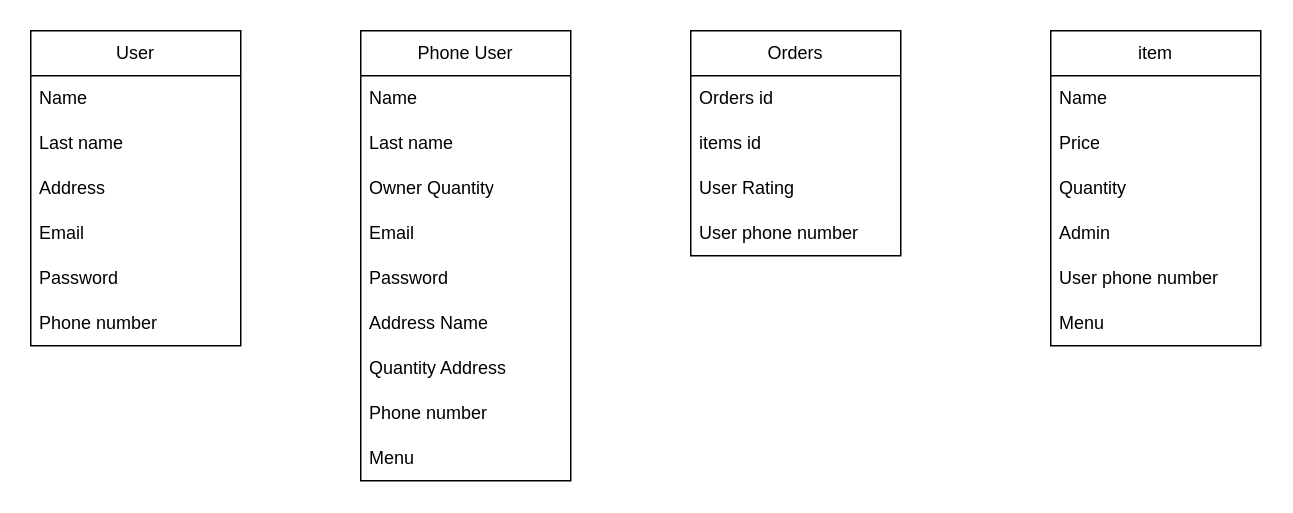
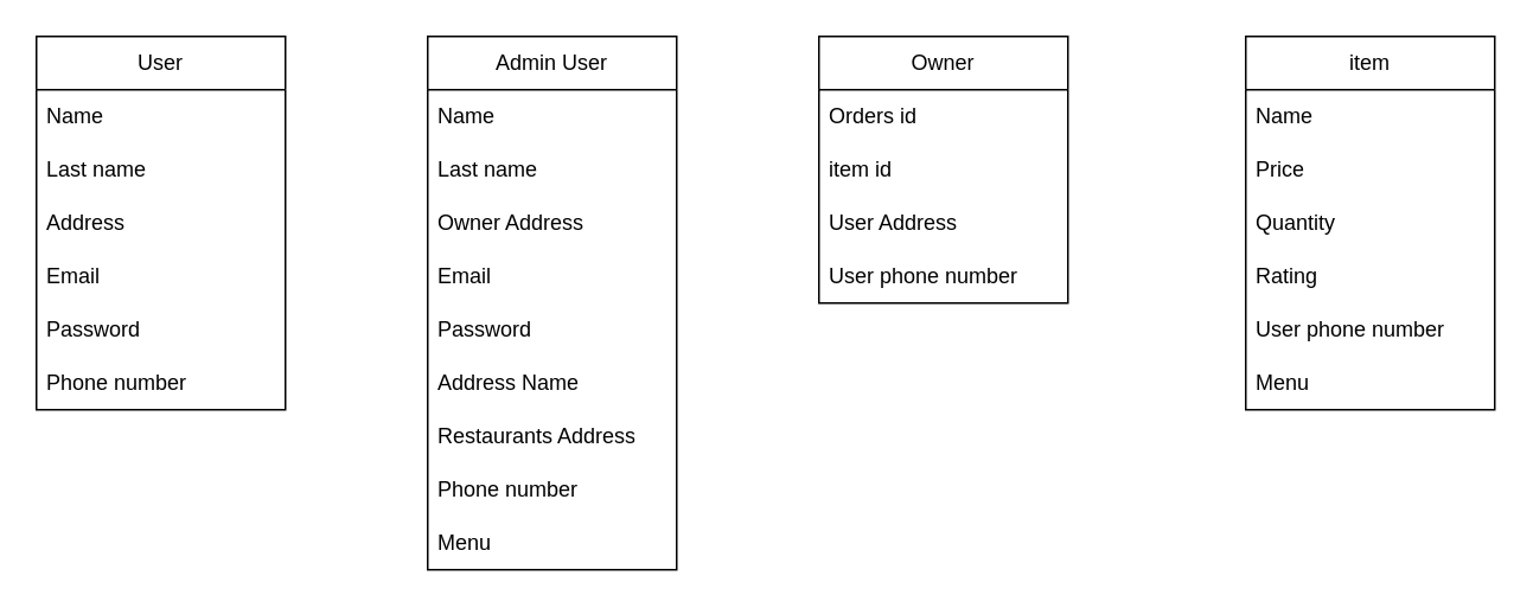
  <mxCell id="0" />
  <mxCell id="1" parent="0" />
  <mxCell id="2" value="User" style="swimlane;fontStyle=0;childLayout=stackLayout;horizontal=1;startSize=30;horizontalStack=0;resizeParent=1;resizeParentMax=0;resizeLast=0;collapsible=1;marginBottom=0;whiteSpace=wrap;html=1;" vertex="1" parent="1"><mxGeometry x="20" y="20" width="140" height="210" as="geometry" /></mxCell>
  <mxCell id="3" value="Name&lt;span style=&quot;white-space: pre;&quot;&gt;&#09;&lt;/span&gt;" style="text;strokeColor=none;fillColor=none;align=left;verticalAlign=middle;spacingLeft=4;spacingRight=4;overflow=hidden;points=[[0,0.5],[1,0.5]];portConstraint=eastwest;rotatable=0;whiteSpace=wrap;html=1;" vertex="1" parent="2"><mxGeometry y="30" width="140" height="30" as="geometry" /></mxCell>
  <mxCell id="4" value="Last name" style="text;strokeColor=none;fillColor=none;align=left;verticalAlign=middle;spacingLeft=4;spacingRight=4;overflow=hidden;points=[[0,0.5],[1,0.5]];portConstraint=eastwest;rotatable=0;whiteSpace=wrap;html=1;" vertex="1" parent="2"><mxGeometry y="60" width="140" height="30" as="geometry" /></mxCell>
  <mxCell id="5" value="Address&lt;span style=&quot;white-space: pre;&quot;&gt;&#09;&lt;/span&gt;" style="text;strokeColor=none;fillColor=none;align=left;verticalAlign=middle;spacingLeft=4;spacingRight=4;overflow=hidden;points=[[0,0.5],[1,0.5]];portConstraint=eastwest;rotatable=0;whiteSpace=wrap;html=1;" vertex="1" parent="2"><mxGeometry y="90" width="140" height="30" as="geometry" /></mxCell>
  <mxCell id="6" value="Email" style="text;strokeColor=none;fillColor=none;align=left;verticalAlign=middle;spacingLeft=4;spacingRight=4;overflow=hidden;points=[[0,0.5],[1,0.5]];portConstraint=eastwest;rotatable=0;whiteSpace=wrap;html=1;" vertex="1" parent="2"><mxGeometry y="120" width="140" height="30" as="geometry" /></mxCell>
  <mxCell id="7" value="Password" style="text;strokeColor=none;fillColor=none;align=left;verticalAlign=middle;spacingLeft=4;spacingRight=4;overflow=hidden;points=[[0,0.5],[1,0.5]];portConstraint=eastwest;rotatable=0;whiteSpace=wrap;html=1;" vertex="1" parent="2"><mxGeometry y="150" width="140" height="30" as="geometry" /></mxCell>
  <mxCell id="8" value="Phone number" style="text;strokeColor=none;fillColor=none;align=left;verticalAlign=middle;spacingLeft=4;spacingRight=4;overflow=hidden;points=[[0,0.5],[1,0.5]];portConstraint=eastwest;rotatable=0;whiteSpace=wrap;html=1;" vertex="1" parent="2"><mxGeometry y="180" width="140" height="30" as="geometry" /></mxCell>
- <mxCell id="9" value="Phone User" style="swimlane;fontStyle=0;childLayout=stackLayout;horizontal=1;startSize=30;horizontalStack=0;resizeParent=1;resizeParentMax=0;resizeLast=0;collapsible=1;marginBottom=0;whiteSpace=wrap;html=1;" vertex="1" parent="1"><mxGeometry x="240" y="20" width="140" height="300" as="geometry" /></mxCell>
+ <mxCell id="9" value="Admin User" style="swimlane;fontStyle=0;childLayout=stackLayout;horizontal=1;startSize=30;horizontalStack=0;resizeParent=1;resizeParentMax=0;resizeLast=0;collapsible=1;marginBottom=0;whiteSpace=wrap;html=1;" vertex="1" parent="1"><mxGeometry x="240" y="20" width="140" height="300" as="geometry" /></mxCell>
  <mxCell id="10" value="Name&lt;span style=&quot;white-space: pre;&quot;&gt;&#09;&lt;/span&gt;" style="text;strokeColor=none;fillColor=none;align=left;verticalAlign=middle;spacingLeft=4;spacingRight=4;overflow=hidden;points=[[0,0.5],[1,0.5]];portConstraint=eastwest;rotatable=0;whiteSpace=wrap;html=1;" vertex="1" parent="9"><mxGeometry y="30" width="140" height="30" as="geometry" /></mxCell>
  <mxCell id="11" value="Last name" style="text;strokeColor=none;fillColor=none;align=left;verticalAlign=middle;spacingLeft=4;spacingRight=4;overflow=hidden;points=[[0,0.5],[1,0.5]];portConstraint=eastwest;rotatable=0;whiteSpace=wrap;html=1;" vertex="1" parent="9"><mxGeometry y="60" width="140" height="30" as="geometry" /></mxCell>
- <mxCell id="12" value="Owner Quantity" style="text;strokeColor=none;fillColor=none;align=left;verticalAlign=middle;spacingLeft=4;spacingRight=4;overflow=hidden;points=[[0,0.5],[1,0.5]];portConstraint=eastwest;rotatable=0;whiteSpace=wrap;html=1;" vertex="1" parent="9"><mxGeometry y="90" width="140" height="30" as="geometry" /></mxCell>
+ <mxCell id="12" value="Owner Address" style="text;strokeColor=none;fillColor=none;align=left;verticalAlign=middle;spacingLeft=4;spacingRight=4;overflow=hidden;points=[[0,0.5],[1,0.5]];portConstraint=eastwest;rotatable=0;whiteSpace=wrap;html=1;" vertex="1" parent="9"><mxGeometry y="90" width="140" height="30" as="geometry" /></mxCell>
  <mxCell id="13" value="Email" style="text;strokeColor=none;fillColor=none;align=left;verticalAlign=middle;spacingLeft=4;spacingRight=4;overflow=hidden;points=[[0,0.5],[1,0.5]];portConstraint=eastwest;rotatable=0;whiteSpace=wrap;html=1;" vertex="1" parent="9"><mxGeometry y="120" width="140" height="30" as="geometry" /></mxCell>
  <mxCell id="14" value="Password" style="text;strokeColor=none;fillColor=none;align=left;verticalAlign=middle;spacingLeft=4;spacingRight=4;overflow=hidden;points=[[0,0.5],[1,0.5]];portConstraint=eastwest;rotatable=0;whiteSpace=wrap;html=1;" vertex="1" parent="9"><mxGeometry y="150" width="140" height="30" as="geometry" /></mxCell>
  <mxCell id="15" value="Address Name" style="text;strokeColor=none;fillColor=none;align=left;verticalAlign=middle;spacingLeft=4;spacingRight=4;overflow=hidden;points=[[0,0.5],[1,0.5]];portConstraint=eastwest;rotatable=0;whiteSpace=wrap;html=1;" vertex="1" parent="9"><mxGeometry y="180" width="140" height="30" as="geometry" /></mxCell>
- <mxCell id="16" value="Quantity Address" style="text;strokeColor=none;fillColor=none;align=left;verticalAlign=middle;spacingLeft=4;spacingRight=4;overflow=hidden;points=[[0,0.5],[1,0.5]];portConstraint=eastwest;rotatable=0;whiteSpace=wrap;html=1;" vertex="1" parent="9"><mxGeometry y="210" width="140" height="30" as="geometry" /></mxCell>
+ <mxCell id="16" value="Restaurants Address" style="text;strokeColor=none;fillColor=none;align=left;verticalAlign=middle;spacingLeft=4;spacingRight=4;overflow=hidden;points=[[0,0.5],[1,0.5]];portConstraint=eastwest;rotatable=0;whiteSpace=wrap;html=1;" vertex="1" parent="9"><mxGeometry y="210" width="140" height="30" as="geometry" /></mxCell>
  <mxCell id="17" value="Phone number" style="text;strokeColor=none;fillColor=none;align=left;verticalAlign=middle;spacingLeft=4;spacingRight=4;overflow=hidden;points=[[0,0.5],[1,0.5]];portConstraint=eastwest;rotatable=0;whiteSpace=wrap;html=1;" vertex="1" parent="9"><mxGeometry y="240" width="140" height="30" as="geometry" /></mxCell>
  <mxCell id="18" value="Menu" style="text;strokeColor=none;fillColor=none;align=left;verticalAlign=middle;spacingLeft=4;spacingRight=4;overflow=hidden;points=[[0,0.5],[1,0.5]];portConstraint=eastwest;rotatable=0;whiteSpace=wrap;html=1;" vertex="1" parent="9"><mxGeometry y="270" width="140" height="30" as="geometry" /></mxCell>
- <mxCell id="19" value="Orders" style="swimlane;fontStyle=0;childLayout=stackLayout;horizontal=1;startSize=30;horizontalStack=0;resizeParent=1;resizeParentMax=0;resizeLast=0;collapsible=1;marginBottom=0;whiteSpace=wrap;html=1;" vertex="1" parent="1"><mxGeometry x="460" y="20" width="140" height="150" as="geometry" /></mxCell>
+ <mxCell id="19" value="Owner" style="swimlane;fontStyle=0;childLayout=stackLayout;horizontal=1;startSize=30;horizontalStack=0;resizeParent=1;resizeParentMax=0;resizeLast=0;collapsible=1;marginBottom=0;whiteSpace=wrap;html=1;" vertex="1" parent="1"><mxGeometry x="460" y="20" width="140" height="150" as="geometry" /></mxCell>
  <mxCell id="20" value="Orders id" style="text;strokeColor=none;fillColor=none;align=left;verticalAlign=middle;spacingLeft=4;spacingRight=4;overflow=hidden;points=[[0,0.5],[1,0.5]];portConstraint=eastwest;rotatable=0;whiteSpace=wrap;html=1;" vertex="1" parent="19"><mxGeometry y="30" width="140" height="30" as="geometry" /></mxCell>
- <mxCell id="21" value="items id" style="text;strokeColor=none;fillColor=none;align=left;verticalAlign=middle;spacingLeft=4;spacingRight=4;overflow=hidden;points=[[0,0.5],[1,0.5]];portConstraint=eastwest;rotatable=0;whiteSpace=wrap;html=1;" vertex="1" parent="19"><mxGeometry y="60" width="140" height="30" as="geometry" /></mxCell>
- <mxCell id="22" value="User Rating" style="text;strokeColor=none;fillColor=none;align=left;verticalAlign=middle;spacingLeft=4;spacingRight=4;overflow=hidden;points=[[0,0.5],[1,0.5]];portConstraint=eastwest;rotatable=0;whiteSpace=wrap;html=1;" vertex="1" parent="19"><mxGeometry y="90" width="140" height="30" as="geometry" /></mxCell>
+ <mxCell id="21" value="item id" style="text;strokeColor=none;fillColor=none;align=left;verticalAlign=middle;spacingLeft=4;spacingRight=4;overflow=hidden;points=[[0,0.5],[1,0.5]];portConstraint=eastwest;rotatable=0;whiteSpace=wrap;html=1;" vertex="1" parent="19"><mxGeometry y="60" width="140" height="30" as="geometry" /></mxCell>
+ <mxCell id="22" value="User Address" style="text;strokeColor=none;fillColor=none;align=left;verticalAlign=middle;spacingLeft=4;spacingRight=4;overflow=hidden;points=[[0,0.5],[1,0.5]];portConstraint=eastwest;rotatable=0;whiteSpace=wrap;html=1;" vertex="1" parent="19"><mxGeometry y="90" width="140" height="30" as="geometry" /></mxCell>
  <mxCell id="23" value="User phone number" style="text;strokeColor=none;fillColor=none;align=left;verticalAlign=middle;spacingLeft=4;spacingRight=4;overflow=hidden;points=[[0,0.5],[1,0.5]];portConstraint=eastwest;rotatable=0;whiteSpace=wrap;html=1;" vertex="1" parent="19"><mxGeometry y="120" width="140" height="30" as="geometry" /></mxCell>
  <mxCell id="24" value="item" style="swimlane;fontStyle=0;childLayout=stackLayout;horizontal=1;startSize=30;horizontalStack=0;resizeParent=1;resizeParentMax=0;resizeLast=0;collapsible=1;marginBottom=0;whiteSpace=wrap;html=1;" vertex="1" parent="1"><mxGeometry x="700" y="20" width="140" height="210" as="geometry" /></mxCell>
  <mxCell id="25" value="Name" style="text;strokeColor=none;fillColor=none;align=left;verticalAlign=middle;spacingLeft=4;spacingRight=4;overflow=hidden;points=[[0,0.5],[1,0.5]];portConstraint=eastwest;rotatable=0;whiteSpace=wrap;html=1;" vertex="1" parent="24"><mxGeometry y="30" width="140" height="30" as="geometry" /></mxCell>
  <mxCell id="26" value="Price" style="text;strokeColor=none;fillColor=none;align=left;verticalAlign=middle;spacingLeft=4;spacingRight=4;overflow=hidden;points=[[0,0.5],[1,0.5]];portConstraint=eastwest;rotatable=0;whiteSpace=wrap;html=1;" vertex="1" parent="24"><mxGeometry y="60" width="140" height="30" as="geometry" /></mxCell>
  <mxCell id="27" value="Quantity" style="text;strokeColor=none;fillColor=none;align=left;verticalAlign=middle;spacingLeft=4;spacingRight=4;overflow=hidden;points=[[0,0.5],[1,0.5]];portConstraint=eastwest;rotatable=0;whiteSpace=wrap;html=1;" vertex="1" parent="24"><mxGeometry y="90" width="140" height="30" as="geometry" /></mxCell>
- <mxCell id="28" value="Admin" style="text;strokeColor=none;fillColor=none;align=left;verticalAlign=middle;spacingLeft=4;spacingRight=4;overflow=hidden;points=[[0,0.5],[1,0.5]];portConstraint=eastwest;rotatable=0;whiteSpace=wrap;html=1;" vertex="1" parent="24"><mxGeometry y="120" width="140" height="30" as="geometry" /></mxCell>
+ <mxCell id="28" value="Rating" style="text;strokeColor=none;fillColor=none;align=left;verticalAlign=middle;spacingLeft=4;spacingRight=4;overflow=hidden;points=[[0,0.5],[1,0.5]];portConstraint=eastwest;rotatable=0;whiteSpace=wrap;html=1;" vertex="1" parent="24"><mxGeometry y="120" width="140" height="30" as="geometry" /></mxCell>
  <mxCell id="29" value="User phone number" style="text;strokeColor=none;fillColor=none;align=left;verticalAlign=middle;spacingLeft=4;spacingRight=4;overflow=hidden;points=[[0,0.5],[1,0.5]];portConstraint=eastwest;rotatable=0;whiteSpace=wrap;html=1;" vertex="1" parent="24"><mxGeometry y="150" width="140" height="30" as="geometry" /></mxCell>
  <mxCell id="30" value="Menu" style="text;strokeColor=none;fillColor=none;align=left;verticalAlign=middle;spacingLeft=4;spacingRight=4;overflow=hidden;points=[[0,0.5],[1,0.5]];portConstraint=eastwest;rotatable=0;whiteSpace=wrap;html=1;" vertex="1" parent="24"><mxGeometry y="180" width="140" height="30" as="geometry" /></mxCell>
